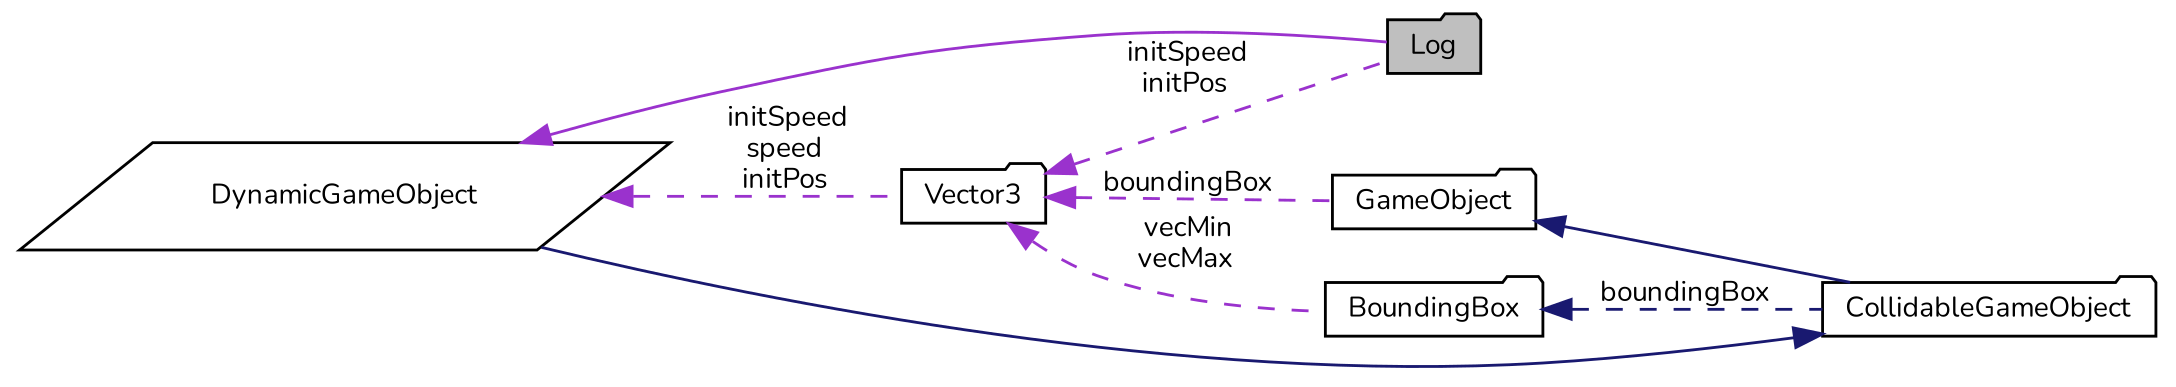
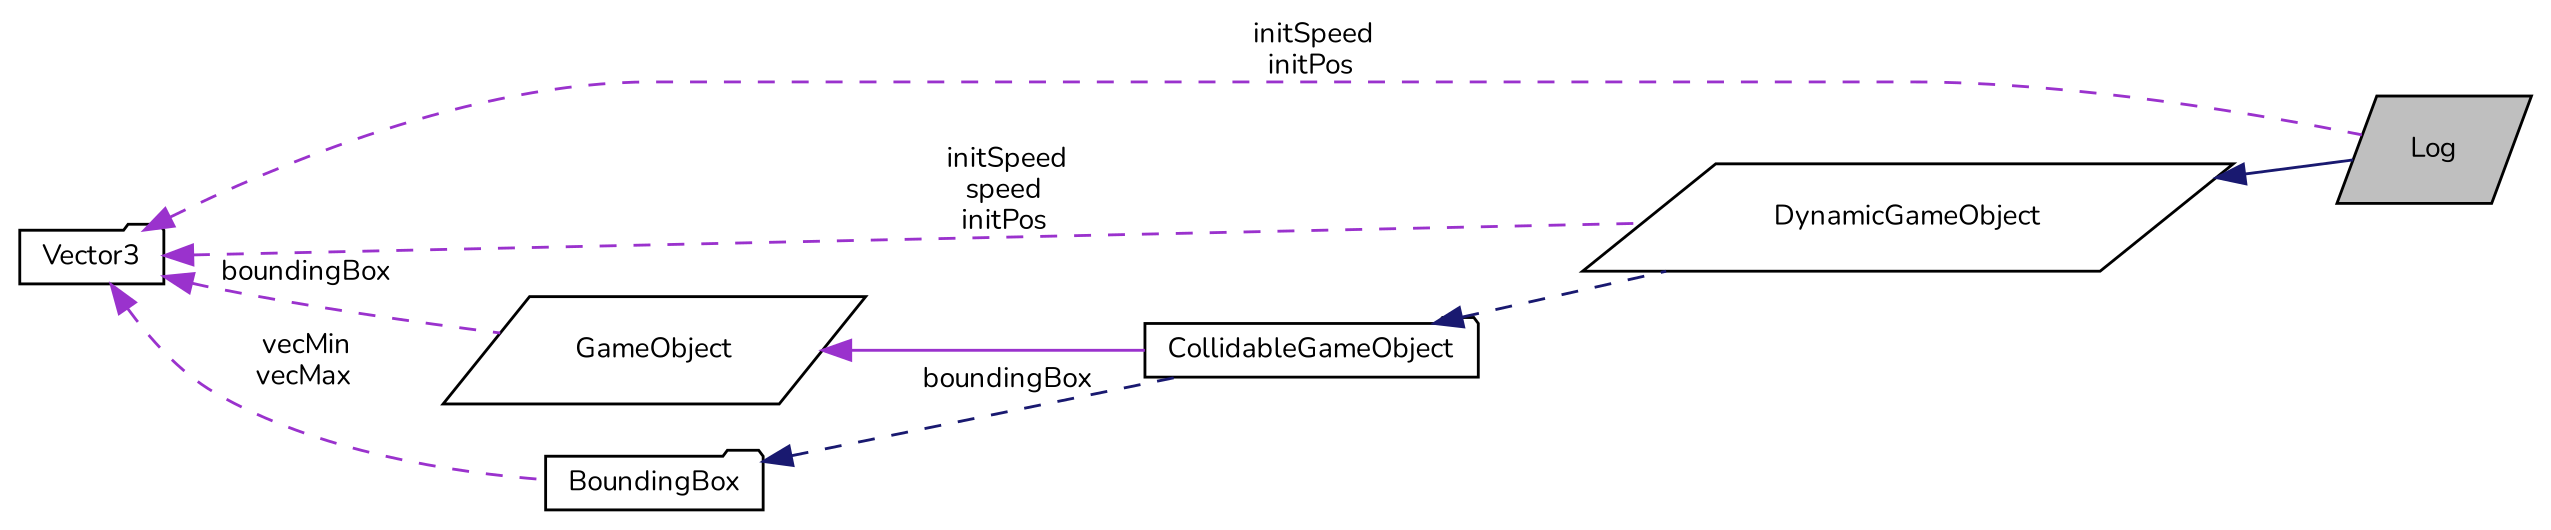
  digraph {
    fontname=Nunito
    rankdir=LR
    node [color=black fillcolor=white fontname=Nunito fontsize=10 shape=folder style=filled]
    edge [color=midnightblue dir=back fontname=Nunito fontsize=10 labelfontname=Helvetica labelfontsize=10 style=dashed]
-   n1 [fillcolor=grey75 fontcolor=black height=0.2 label=Log width=0.4]
+   n1 [fillcolor=grey75 fontcolor=black height=0.2 label=Log shape=parallelogram width=0.4]
    n2 [height=0.2 label=DynamicGameObject shape=parallelogram width=0.4]
    n3 [height=0.2 label=CollidableGameObject width=0.4]
-   n4 [height=0.2 label=GameObject width=0.4]
+   n4 [height=0.2 label=GameObject shape=parallelogram width=0.4]
    n5 [height=0.2 label=Vector3 width=0.4]
    n6 [height=0.2 label=BoundingBox width=0.4]
-   n2 -> n1 [color=darkorchid3 style=solid]
-   n3 -> n2 [style=solid]
-   n4 -> n3 [style=solid]
+   n2 -> n1 [style=solid]
+   n3 -> n2
+   n4 -> n3 [color=darkorchid3 style=solid]
    n5 -> n1 [color=darkorchid3 label=" initSpeed\ninitPos"]
-   n2 -> n5 [color=darkorchid3 label=" initSpeed\nspeed\ninitPos"]
+   n5 -> n2 [color=darkorchid3 label=" initSpeed\nspeed\ninitPos"]
    n5 -> n4 [color=darkorchid3 label=" boundingBox"]
    n5 -> n6 [color=darkorchid3 label=" vecMin\nvecMax"]
    n6 -> n3 [label=" boundingBox"]
  }
